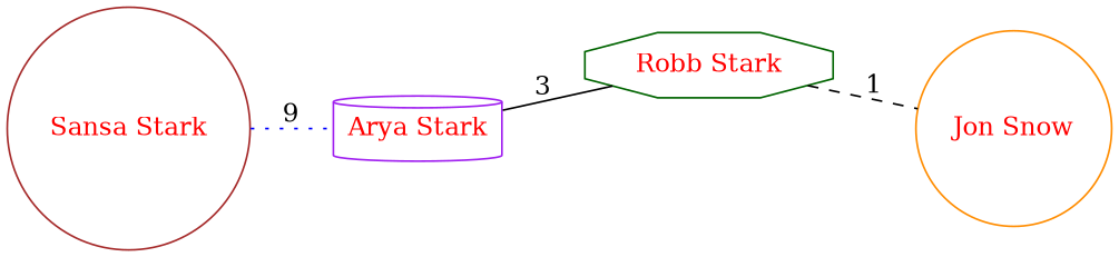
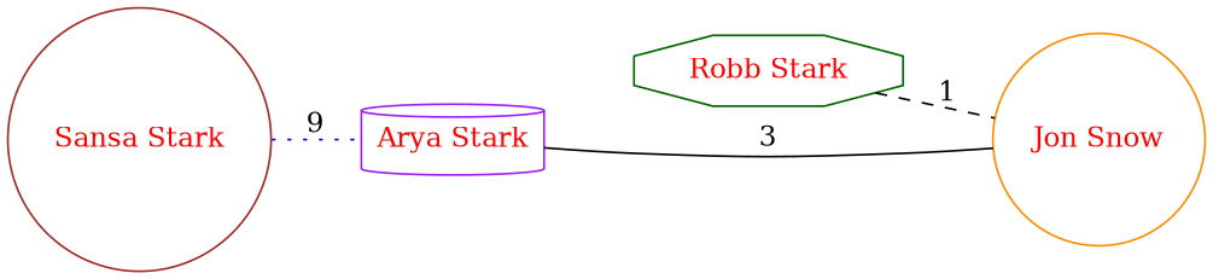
  graph {
    rankdir=LR
    node [fontcolor=red shape=circle]
    edge [color=black]
    n1 [color=brown label="Sansa Stark"]
    n2 [color=purple label="Arya Stark" shape=cylinder]
    n3 [color=darkgreen label="Robb Stark" shape=octagon]
    n4 [color=darkorange label="Jon Snow"]
    n1 -- n2 [color=blue label=9 style=dotted]
-   n2 -- n3 [label=3 style=solid]
+   n2 -- n4 [label=3 style=solid]
    n3 -- n4 [label=1 style=dashed]
  }
